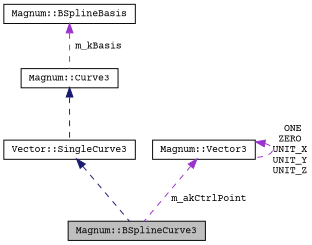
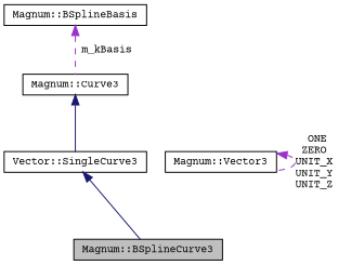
  digraph {
    fontname="Courier Prime"
    node [color=black fillcolor=white fontname="Courier Prime" fontsize=10 shape=record style=filled]
    edge [color=darkorchid3 dir=back fontname="Courier Prime" fontsize=10 labelfontname=Helvetica labelfontsize=10 style=dashed]
    n1 [fillcolor=grey75 fontcolor=black height=0.2 label="Magnum::BSplineCurve3" width=0.4]
    n2 [height=0.2 label="Vector::SingleCurve3" width=0.4]
    n3 [height=0.2 label="Magnum::Curve3" width=0.4]
    n4 [height=0.2 label="Magnum::Vector3" width=0.4]
    n5 [height=0.2 label="Magnum::BSplineBasis" width=0.4]
-   n2 -> n1 [color=midnightblue]
-   n3 -> n2 [color=midnightblue]
-   n4 -> n1 [label=" m_akCtrlPoint"]
+   n2 -> n1 [color=midnightblue style=solid]
+   n3 -> n2 [color=midnightblue style=solid]
    n4 -> n4 [label=" ONE\nZERO\nUNIT_X\nUNIT_Y\nUNIT_Z"]
    n5 -> n3 [label=" m_kBasis"]
  }
